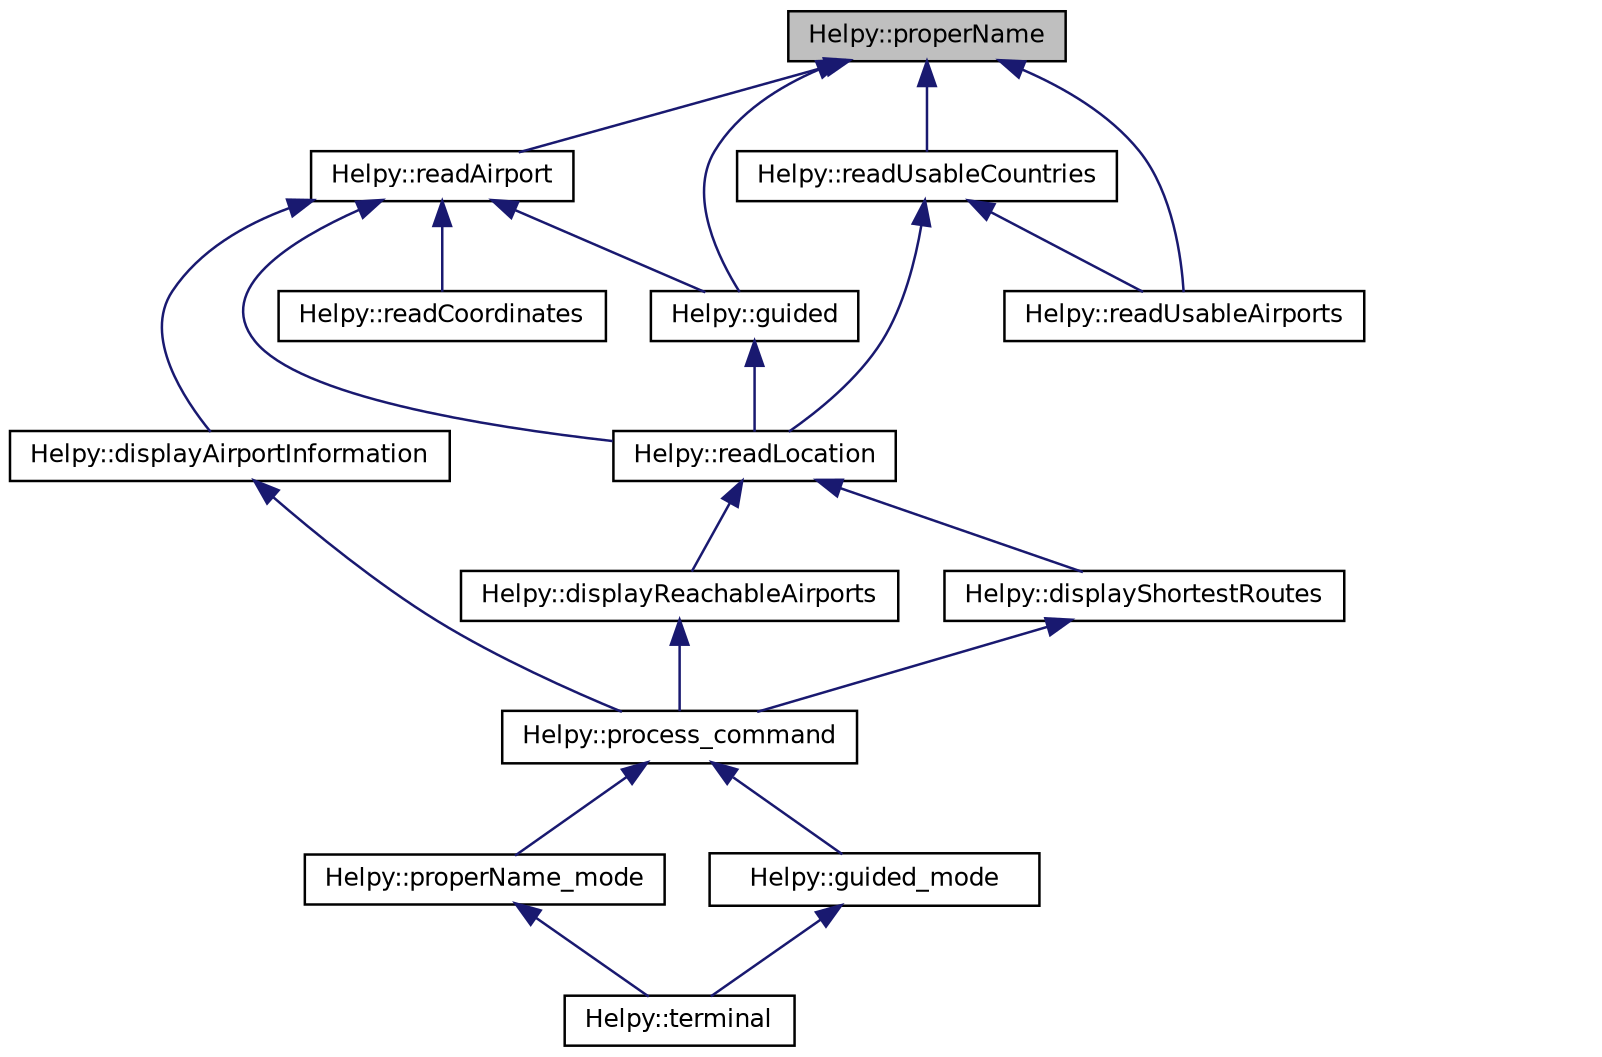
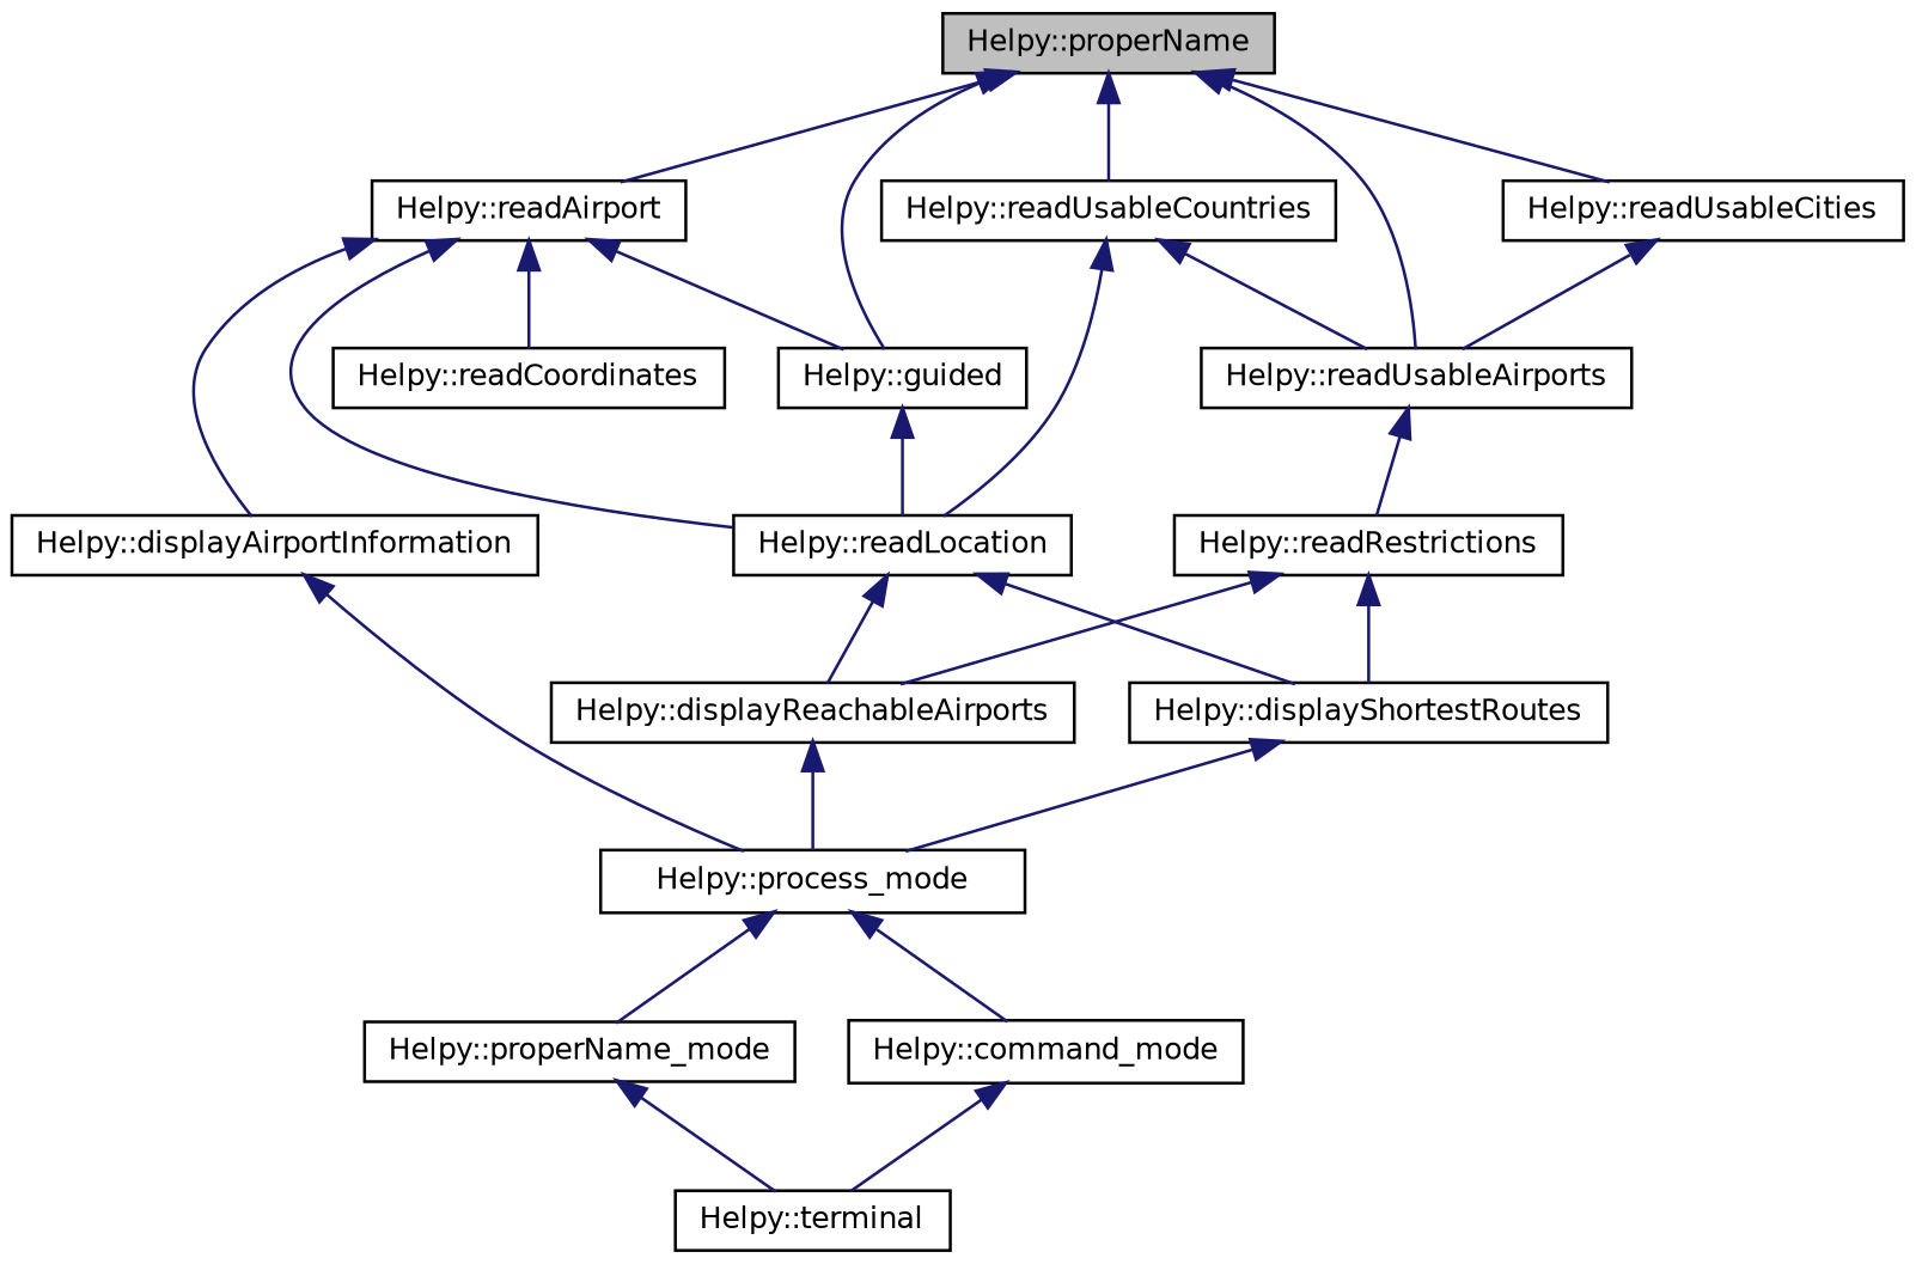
  digraph {
    rankdir=TB
    node [color=black fillcolor=white fontname=Helvetica fontsize=10 shape=record style=filled]
    edge [color=midnightblue dir=back fontname=Helvetica fontsize=10 labelfontname=Helvetica labelfontsize=10 style=solid]
    n1 [fillcolor=grey75 fontcolor=black height=0.2 label="Helpy::properName" width=0.4]
    n2 [height=0.2 label="Helpy::readAirport" width=0.4]
    n3 [height=0.2 label="Helpy::guided" width=0.4]
    n4 [height=0.2 label="Helpy::readUsableAirports" width=0.4]
+   n5 [height=0.2 label="Helpy::readUsableCities" width=0.4]
    n6 [height=0.2 label="Helpy::readUsableCountries" width=0.4]
    n7 [height=0.2 label="Helpy::displayAirportInformation" width=0.4]
    n8 [height=0.2 label="Helpy::readLocation" width=0.4]
    n9 [height=0.2 label="Helpy::readCoordinates" width=0.4]
-   n11 [height=0.2 label="Helpy::process_command" width=0.4]
+   n10 [height=0.2 label="Helpy::readRestrictions" width=0.4]
+   n11 [height=0.2 label="Helpy::process_mode" width=0.4]
    n12 [height=0.2 label="Helpy::displayReachableAirports" width=0.4]
    n13 [height=0.2 label="Helpy::displayShortestRoutes" width=0.4]
    n14 [height=0.2 label="Helpy::properName_mode" width=0.4]
-   n15 [height=0.2 label="Helpy::guided_mode" width=0.4]
+   n15 [height=0.2 label="Helpy::command_mode" width=0.4]
    n16 [height=0.2 label="Helpy::terminal" width=0.4]
    n1 -> n2
    n1 -> n3
    n1 -> n4
+   n1 -> n5
    n1 -> n6
    n2 -> n3
    n2 -> n7
    n2 -> n8
    n2 -> n9
    n3 -> n8
+   n4 -> n10
+   n5 -> n4
    n6 -> n4
    n6 -> n8
    n7 -> n11
    n8 -> n12
    n8 -> n13
+   n10 -> n12
+   n10 -> n13
    n11 -> n14
    n11 -> n15
    n12 -> n11
    n13 -> n11
    n14 -> n16
    n15 -> n16
  }
